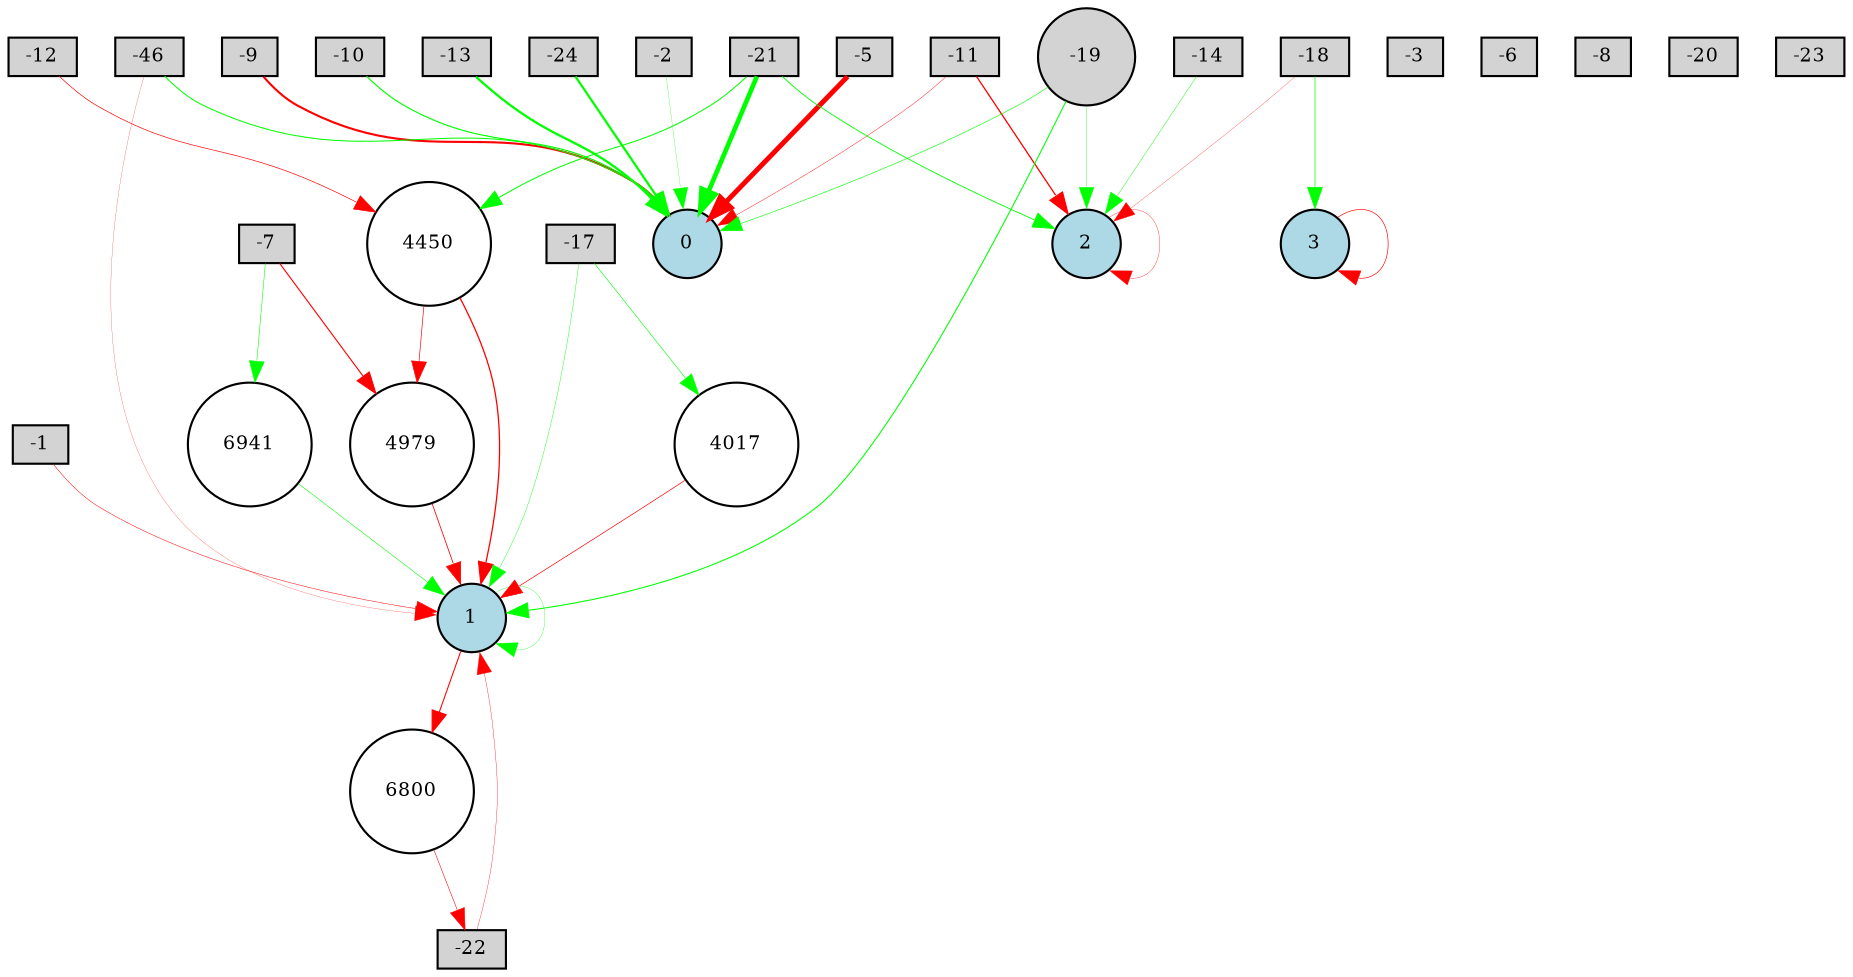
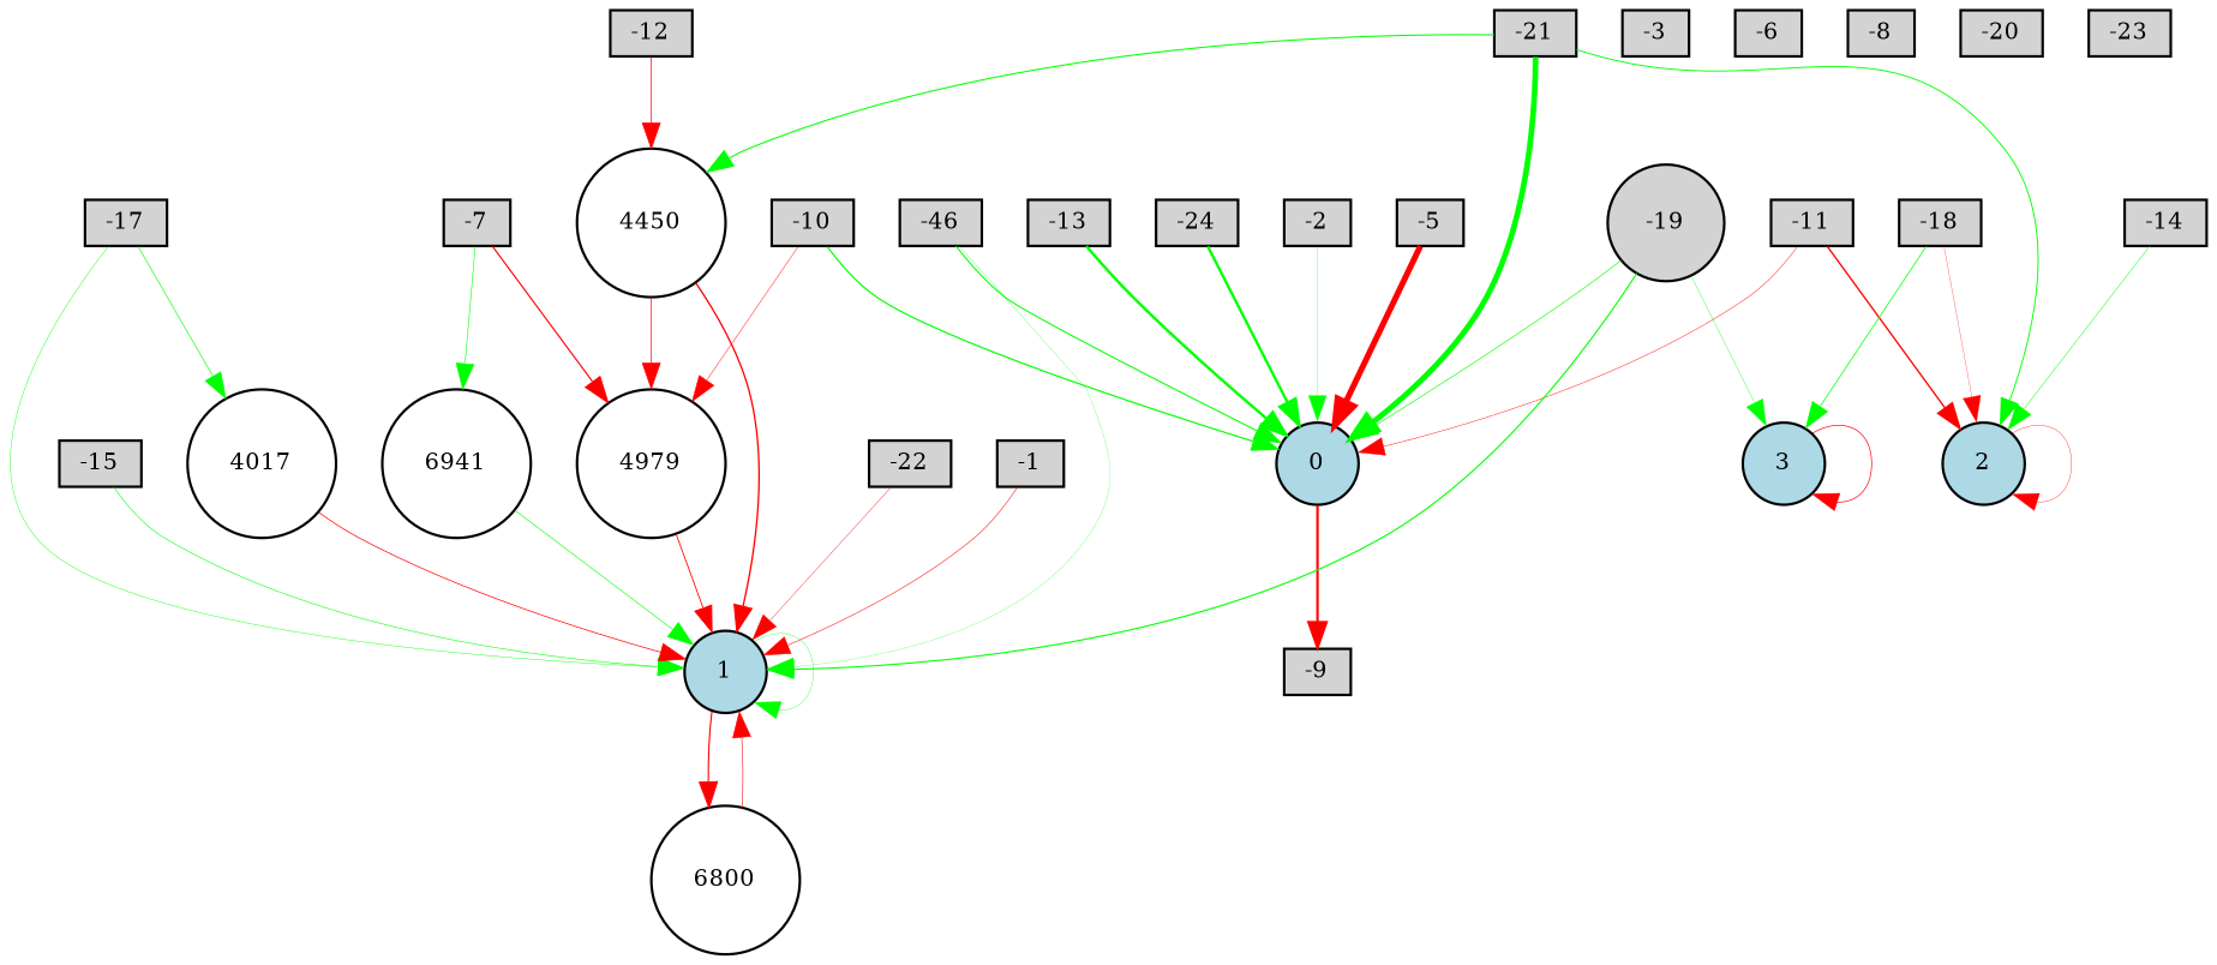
  digraph {
    node [fillcolor=lightgray fontsize=9 shape=box style=filled]
    edge [color=red style=solid]
    -1 [height=0.2 width=0.2]
    1 [fillcolor=lightblue height=0.2 shape=circle width=0.2]
    6800 [fillcolor=white height=0.2 shape=circle width=0.2]
    -2 [height=0.2 width=0.2]
    0 [fillcolor=lightblue height=0.2 shape=circle width=0.2]
    -3 [height=0.2 width=0.2]
    -5 [height=0.2 width=0.2]
    -6 [height=0.2 width=0.2]
    -7 [height=0.2 width=0.2]
    6941 [fillcolor=white height=0.2 shape=circle width=0.2]
    4979 [fillcolor=white height=0.2 shape=circle width=0.2]
    -8 [height=0.2 width=0.2]
    -9 [height=0.2 width=0.2]
    -10 [height=0.2 width=0.2]
    -11 [height=0.2 width=0.2]
    2 [fillcolor=lightblue height=0.2 shape=circle width=0.2]
    -12 [height=0.2 width=0.2]
    n18 [fillcolor=white height=0.2 label=4450 shape=circle width=0.2]
    -13 [height=0.2 width=0.2]
    -14 [height=0.2 width=0.2]
    3 [fillcolor=lightblue height=0.2 shape=circle width=0.2]
+   -15 [height=0.2 width=0.2]
    n23 [height=0.2 label=-46 width=0.2]
    -17 [height=0.2 width=0.2]
    4017 [fillcolor=white height=0.2 shape=circle width=0.2]
    -18 [height=0.2 width=0.2]
    -19 [height=0.2 shape=circle width=0.2]
    -20 [height=0.2 width=0.2]
    -21 [height=0.2 width=0.2]
    -22 [height=0.2 width=0.2]
    -23 [height=0.2 width=0.2]
    -24 [height=0.2 width=0.2]
    -1 -> 1 [penwidth=0.23160915231537094]
    1 -> 1 [color=green penwidth=0.1481890045795581]
    1 -> 6800 [penwidth=0.5024971681177284]
-   6800 -> -22 [penwidth=0.25575443236966067]
+   6800 -> 1 [penwidth=0.25575443236966067]
    -2 -> 0 [color=green penwidth=0.12804626420540208]
    -5 -> 0 [penwidth=2.3177810646852275]
    -7 -> 6941 [color=green penwidth=0.2574484782925409]
    -7 -> 4979 [penwidth=0.521429720921237]
    6941 -> 1 [color=green penwidth=0.2642864118761049]
    4979 -> 1 [penwidth=0.38144495164357495]
-   -9 -> 0 [penwidth=0.9813064727030053]
+   0 -> -9 [penwidth=0.9813064727030053]
    -10 -> 0 [color=green penwidth=0.5357919849575262]
+   -10 -> 4979 [penwidth=0.196097995078926]
    -11 -> 0 [penwidth=0.19703319559003055]
    -11 -> 2 [penwidth=0.6048289071577871]
    2 -> 2 [penwidth=0.15861583324931638]
    -12 -> n18 [penwidth=0.3131393596462686]
    n18 -> 1 [penwidth=0.5977097848989821]
    n18 -> 4979 [penwidth=0.3109263475445368]
    -13 -> 0 [color=green penwidth=1.0756434529663286]
    -14 -> 2 [color=green penwidth=0.20841237662646497]
    3 -> 3 [penwidth=0.304832499144577]
-   n23 -> 1 [penwidth=0.10694898888187274]
+   -15 -> 1 [color=green penwidth=0.24941249516953176]
+   n23 -> 1 [color=green penwidth=0.10694898888187274]
    n23 -> 0 [color=green penwidth=0.4766895291605]
    -17 -> 1 [color=green penwidth=0.189408554304634]
    -17 -> 4017 [color=green penwidth=0.28221399960605975]
    4017 -> 1 [penwidth=0.3179535546942601]
    -18 -> 2 [penwidth=0.12469527016134557]
    -18 -> 3 [color=green penwidth=0.3285973185213165]
    -19 -> 1 [color=green penwidth=0.4996075156831258]
    -19 -> 0 [color=green penwidth=0.28193470644160024]
-   -19 -> 2 [color=green penwidth=0.15761565784901405]
+   -19 -> 3 [color=green penwidth=0.15761565784901405]
    -21 -> 0 [color=green penwidth=2.1994294392590237]
    -21 -> 2 [color=green penwidth=0.4129288308330261]
    -21 -> n18 [color=green penwidth=0.47829949762429214]
    -22 -> 1 [penwidth=0.16365909991295502]
    -24 -> 0 [color=green penwidth=1.0524114258658939]
  }
